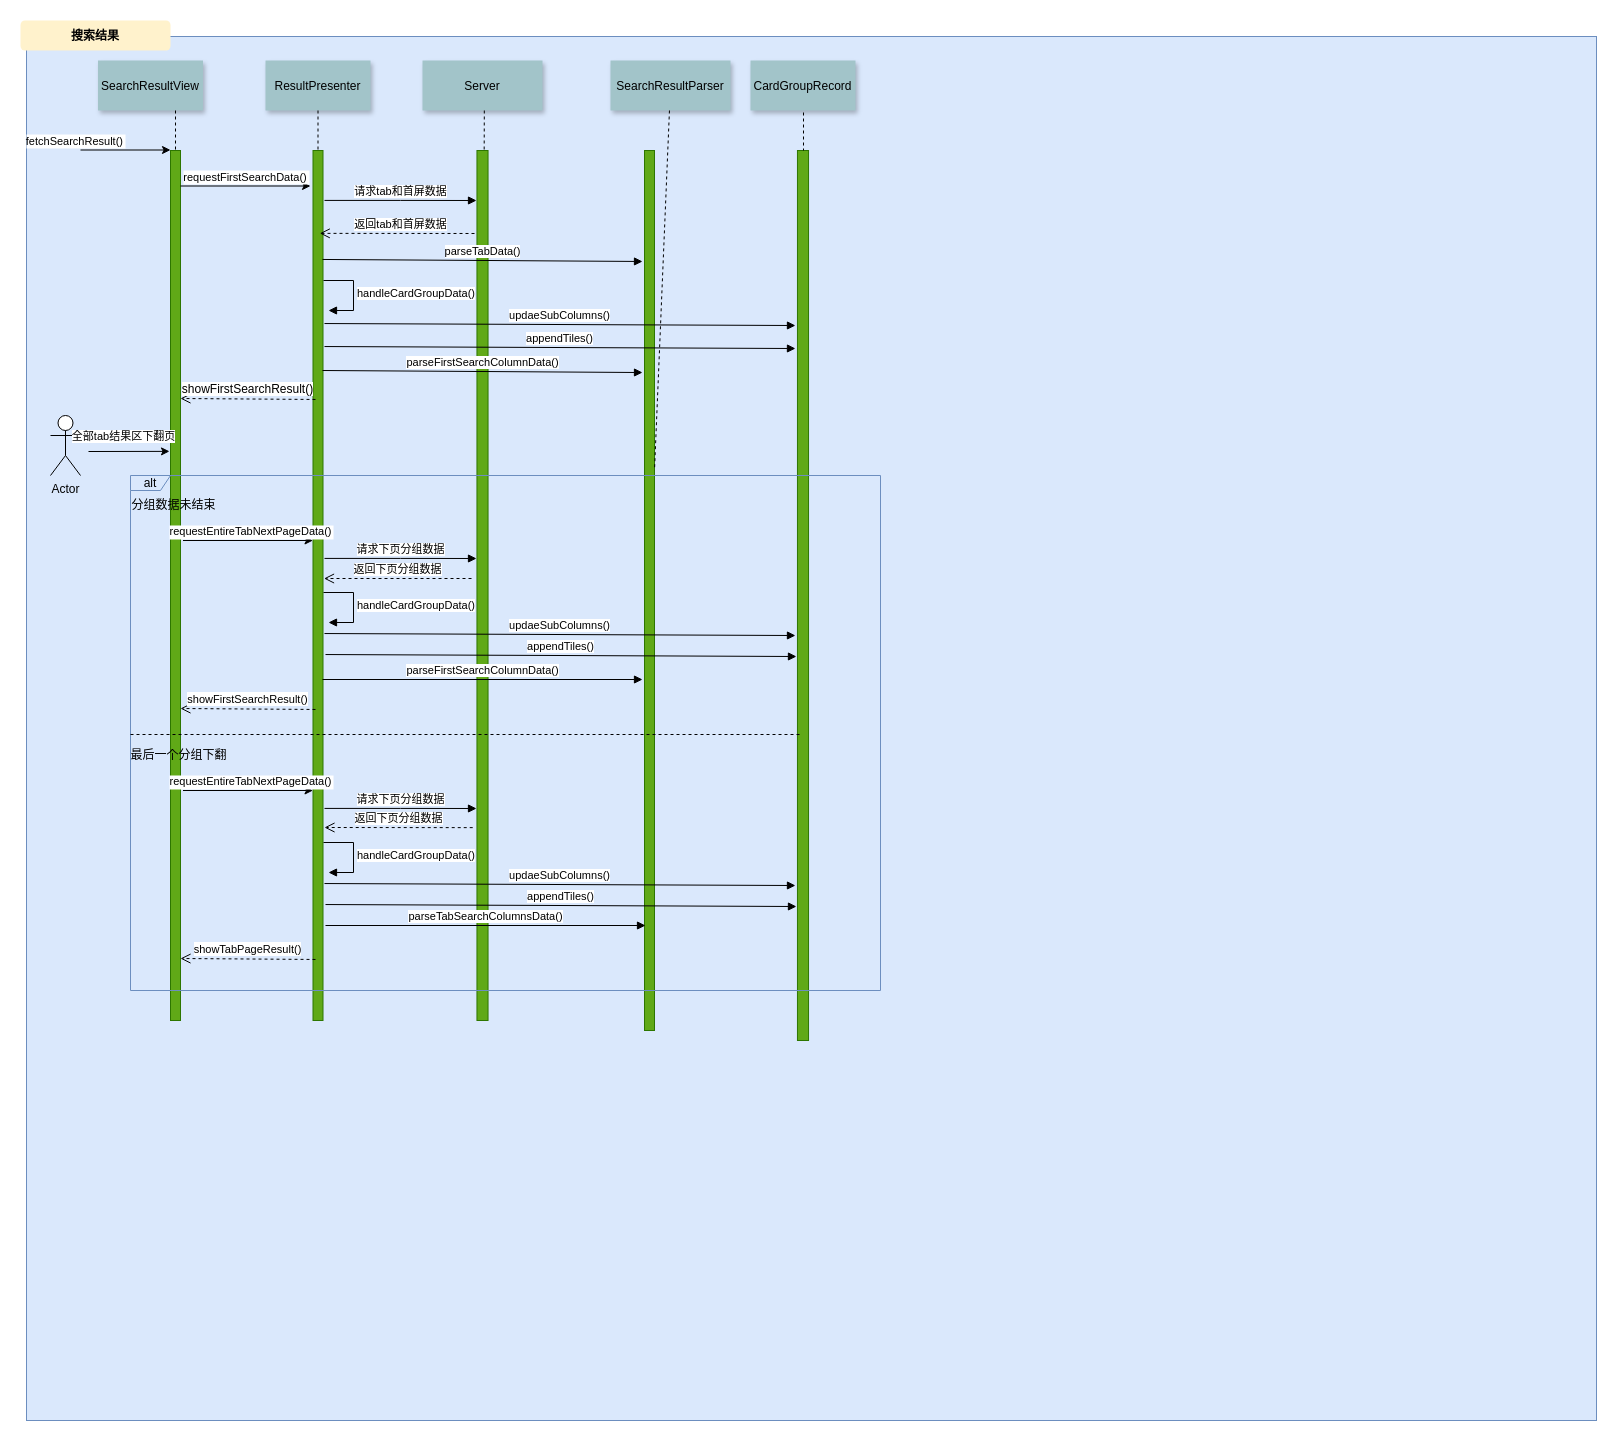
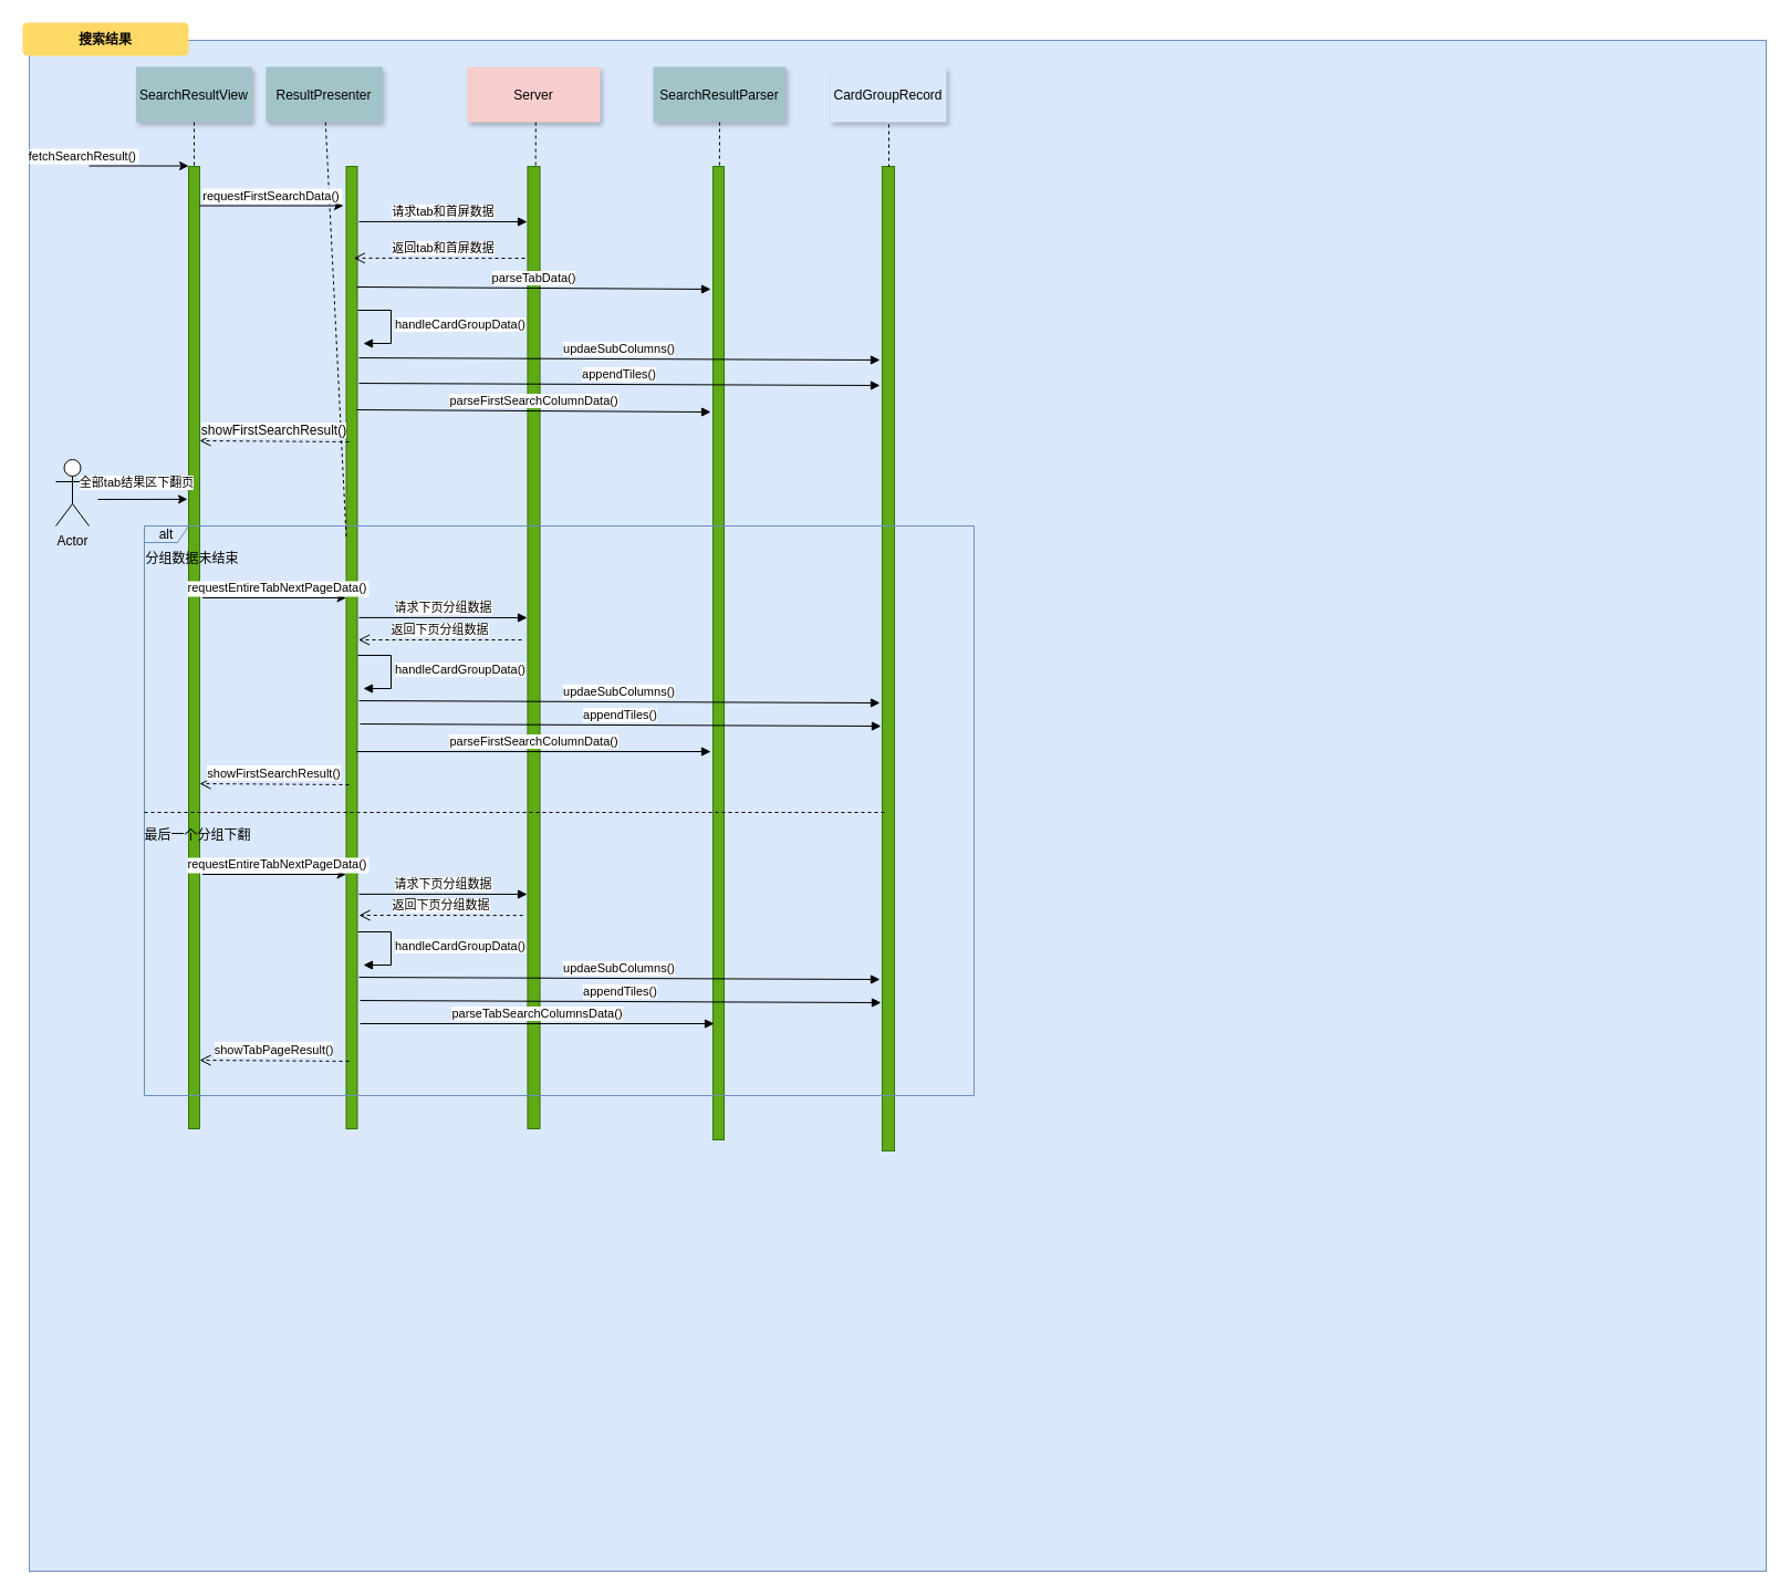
  <mxCell id="0" />
  <mxCell id="1" parent="0" />
  <mxCell id="2" value="" style="fillColor=#dae8fc;strokeColor=#6c8ebf;" parent="1" vertex="1"><mxGeometry x="26" y="36" width="1570" height="1384" as="geometry" /></mxCell>
  <mxCell id="3" value="" style="fillColor=#60a917;strokeColor=#2D7600;fontColor=#ffffff;" parent="1" vertex="1"><mxGeometry x="170" y="150" width="10" height="870" as="geometry" /></mxCell>
  <mxCell id="4" value="fetchSearchResult()" style="edgeStyle=none;verticalLabelPosition=top;verticalAlign=bottom;labelPosition=left;align=right" parent="1" edge="1"><mxGeometry x="110" y="49.5" width="100" height="100" as="geometry"><mxPoint x="80" y="149.5" as="sourcePoint" /><mxPoint x="170" y="149.5" as="targetPoint" /></mxGeometry></mxCell>
- <mxCell id="5" value="SearchResultView" style="shadow=1;fillColor=#A2C4C9;strokeColor=none" parent="1" vertex="1"><mxGeometry x="97.5" y="60" width="105" height="50" as="geometry" /></mxCell>
+ <mxCell id="5" value="SearchResultView" style="shadow=1;fillColor=#A2C4C9;strokeColor=none" parent="1" vertex="1"><mxGeometry x="122.5" y="60" width="105" height="50" as="geometry" /></mxCell>
  <mxCell id="6" value="" style="fillColor=#60a917;strokeColor=#2D7600;fontColor=#ffffff;" parent="1" vertex="1"><mxGeometry x="312.5" y="150" width="10" height="870" as="geometry" /></mxCell>
- <mxCell id="7" value="ResultPresenter" style="shadow=1;fillColor=#A2C4C9;strokeColor=none" parent="1" vertex="1"><mxGeometry x="265" y="60" width="105" height="50" as="geometry" /></mxCell>
+ <mxCell id="7" value="ResultPresenter" style="shadow=1;fillColor=#A2C4C9;strokeColor=none" parent="1" vertex="1"><mxGeometry x="240" y="60" width="105" height="50" as="geometry" /></mxCell>
  <mxCell id="8" value="" style="edgeStyle=none;endArrow=none;dashed=1" parent="1" source="7" target="6" edge="1"><mxGeometry x="272.335" y="165" width="100" height="100" as="geometry"><mxPoint x="317.259" y="110" as="sourcePoint" /><mxPoint x="317.576" y="165" as="targetPoint" /></mxGeometry></mxCell>
  <mxCell id="9" value="requestFirstSearchData()" style="edgeStyle=none;verticalLabelPosition=top;verticalAlign=bottom" parent="1" edge="1"><mxGeometry x="220" y="92" width="100" height="100" as="geometry"><mxPoint x="180" y="185.5" as="sourcePoint" /><mxPoint x="310" y="185.5" as="targetPoint" /></mxGeometry></mxCell>
- <mxCell id="10" value="Server" style="shadow=1;fillColor=#A2C4C9;strokeColor=none" parent="1" vertex="1"><mxGeometry x="422" y="60" width="120" height="50" as="geometry" /></mxCell>
+ <mxCell id="10" value="Server" style="shadow=1;fillColor=#f8cecc;strokeColor=none;" parent="1" vertex="1"><mxGeometry x="422" y="60" width="120" height="50" as="geometry" /></mxCell>
  <mxCell id="11" value="" style="fillColor=#60a917;strokeColor=#2D7600;fontColor=#ffffff;" parent="1" vertex="1"><mxGeometry x="644" y="150" width="10" height="880" as="geometry" /></mxCell>
- <mxCell id="12" value="SearchResultParser" style="shadow=1;fillColor=#A2C4C9;strokeColor=none" parent="1" vertex="1"><mxGeometry x="610" y="60" width="120" height="50" as="geometry" /></mxCell>
+ <mxCell id="12" value="SearchResultParser" style="shadow=1;fillColor=#A2C4C9;strokeColor=none" parent="1" vertex="1"><mxGeometry x="590" y="60" width="120" height="50" as="geometry" /></mxCell>
  <mxCell id="13" value="" style="edgeStyle=none;endArrow=none;dashed=1" parent="1" source="12" target="11" edge="1"><mxGeometry x="614.488" y="175.0" width="100" height="100" as="geometry"><mxPoint x="644.653" y="110" as="sourcePoint" /><mxPoint x="644.653" y="260" as="targetPoint" /></mxGeometry></mxCell>
  <mxCell id="14" value="" style="edgeStyle=elbowEdgeStyle;elbow=horizontal;endArrow=none;dashed=1" parent="1" source="5" target="3" edge="1"><mxGeometry x="230.0" y="310" width="100" height="100" as="geometry"><mxPoint x="200" y="410" as="sourcePoint" /><mxPoint x="300" y="310" as="targetPoint" /></mxGeometry></mxCell>
- <mxCell id="15" value="搜索结果" style="rounded=1;fontStyle=1;fillColor=#fff2cc;strokeColor=none;" parent="1" vertex="1"><mxGeometry x="20" y="20" width="150" height="30" as="geometry" /></mxCell>
- <mxCell id="16" value="CardGroupRecord" style="shadow=1;fillColor=#A2C4C9;strokeColor=none;" parent="1" vertex="1"><mxGeometry x="750" y="60" width="105" height="50" as="geometry" /></mxCell>
+ <mxCell id="15" value="搜索结果" style="rounded=1;fontStyle=1;fillColor=#FFD966;strokeColor=none" parent="1" vertex="1"><mxGeometry x="20" y="20" width="150" height="30" as="geometry" /></mxCell>
+ <mxCell id="16" value="CardGroupRecord" style="shadow=1;fillColor=#dae8fc;strokeColor=none;" parent="1" vertex="1"><mxGeometry x="750" y="60" width="105" height="50" as="geometry" /></mxCell>
  <mxCell id="17" value="" style="fillColor=#60a917;strokeColor=#2D7600;fontColor=#ffffff;" parent="1" vertex="1"><mxGeometry x="796.96" y="150" width="11.08" height="890" as="geometry" /></mxCell>
  <mxCell id="18" value="" style="edgeStyle=none;endArrow=none;dashed=1" parent="1" source="22" edge="1"><mxGeometry x="614.488" y="175.0" width="100" height="100" as="geometry"><mxPoint x="483.82" y="110" as="sourcePoint" /><mxPoint x="484" y="170" as="targetPoint" /></mxGeometry></mxCell>
  <mxCell id="19" value="请求tab和首屏数据" style="html=1;verticalAlign=bottom;endArrow=block;rounded=0;exitX=1.35;exitY=0.123;exitDx=0;exitDy=0;exitPerimeter=0;edgeStyle=elbowEdgeStyle;" parent="1" edge="1"><mxGeometry width="80" relative="1" as="geometry"><mxPoint x="324" y="199.921" as="sourcePoint" /><mxPoint x="476" y="200" as="targetPoint" /></mxGeometry></mxCell>
  <mxCell id="20" value="返回tab和首屏数据" style="html=1;verticalAlign=bottom;endArrow=open;dashed=1;endSize=8;curved=0;rounded=0;" parent="1" edge="1"><mxGeometry relative="1" as="geometry"><mxPoint x="319.28" y="232.86" as="targetPoint" /><mxPoint x="480" y="233" as="sourcePoint" /></mxGeometry></mxCell>
  <mxCell id="21" value="" style="edgeStyle=none;endArrow=none;dashed=1" parent="1" target="22" edge="1"><mxGeometry x="614.488" y="175.0" width="100" height="100" as="geometry"><mxPoint x="483.82" y="110" as="sourcePoint" /><mxPoint x="484" y="170" as="targetPoint" /></mxGeometry></mxCell>
  <mxCell id="22" value="" style="fillColor=#60a917;strokeColor=#2D7600;fontColor=#ffffff;" parent="1" vertex="1"><mxGeometry x="476.46" y="150" width="11.08" height="870" as="geometry" /></mxCell>
  <mxCell id="23" value="parseTabData()" style="html=1;verticalAlign=bottom;endArrow=block;curved=0;rounded=0;entryX=-0.5;entryY=0.586;entryDx=0;entryDy=0;entryPerimeter=0;exitX=0.85;exitY=0.454;exitDx=0;exitDy=0;exitPerimeter=0;" parent="1" edge="1"><mxGeometry width="80" relative="1" as="geometry"><mxPoint x="322" y="258.96" as="sourcePoint" /><mxPoint x="642" y="260.983" as="targetPoint" /></mxGeometry></mxCell>
  <mxCell id="24" value="handleCardGroupData()" style="html=1;align=left;spacingLeft=2;endArrow=block;rounded=0;edgeStyle=orthogonalEdgeStyle;curved=0;rounded=0;" parent="1" edge="1"><mxGeometry relative="1" as="geometry"><mxPoint x="323" y="280" as="sourcePoint" /><Array as="points"><mxPoint x="353" y="310" /></Array><mxPoint x="328" y="310" as="targetPoint" /></mxGeometry></mxCell>
  <mxCell id="25" value="updaeSubColumns()" style="html=1;verticalAlign=bottom;endArrow=block;curved=0;rounded=0;entryX=0;entryY=0.5;entryDx=0;entryDy=0;exitX=1.35;exitY=0.721;exitDx=0;exitDy=0;exitPerimeter=0;" parent="1" edge="1"><mxGeometry width="80" relative="1" as="geometry"><mxPoint x="324" y="323.04" as="sourcePoint" /><mxPoint x="794.96" y="325" as="targetPoint" /></mxGeometry></mxCell>
  <mxCell id="26" value="" style="edgeStyle=none;endArrow=none;dashed=1" parent="1" edge="1"><mxGeometry x="614.488" y="175.0" width="100" height="100" as="geometry"><mxPoint x="803" y="112" as="sourcePoint" /><mxPoint x="803" y="150" as="targetPoint" /></mxGeometry></mxCell>
  <mxCell id="27" value="appendTiles()" style="html=1;verticalAlign=bottom;endArrow=block;curved=0;rounded=0;entryX=0;entryY=0.5;entryDx=0;entryDy=0;exitX=1.35;exitY=0.721;exitDx=0;exitDy=0;exitPerimeter=0;" parent="1" edge="1"><mxGeometry width="80" relative="1" as="geometry"><mxPoint x="324" y="346.04" as="sourcePoint" /><mxPoint x="794.96" y="348" as="targetPoint" /></mxGeometry></mxCell>
  <mxCell id="28" value="parseFirstSearchColumnData()" style="html=1;verticalAlign=bottom;endArrow=block;curved=0;rounded=0;entryX=-0.5;entryY=0.586;entryDx=0;entryDy=0;entryPerimeter=0;exitX=0.85;exitY=0.454;exitDx=0;exitDy=0;exitPerimeter=0;" parent="1" edge="1"><mxGeometry width="80" relative="1" as="geometry"><mxPoint x="322" y="370" as="sourcePoint" /><mxPoint x="642" y="372.023" as="targetPoint" /></mxGeometry></mxCell>
  <mxCell id="29" value="showFirstSearchResult()" style="html=1;verticalAlign=bottom;endArrow=open;dashed=1;endSize=8;curved=0;rounded=0;strokeColor=default;align=center;fontFamily=Helvetica;fontSize=12;fontColor=default;labelBackgroundColor=default;exitX=0.25;exitY=0.553;exitDx=0;exitDy=0;exitPerimeter=0;" parent="1" edge="1"><mxGeometry relative="1" as="geometry"><mxPoint x="315" y="398.97" as="sourcePoint" /><mxPoint x="180" y="398" as="targetPoint" /></mxGeometry></mxCell>
  <mxCell id="30" value="Actor" style="shape=umlActor;verticalLabelPosition=bottom;verticalAlign=top;html=1;outlineConnect=0;" vertex="1" parent="1"><mxGeometry x="50" y="415" width="30" height="60" as="geometry" /></mxCell>
  <mxCell id="31" value="" style="endArrow=classic;html=1;rounded=0;entryX=0.1;entryY=0.679;entryDx=0;entryDy=0;entryPerimeter=0;" edge="1" parent="1"><mxGeometry width="50" height="50" relative="1" as="geometry"><mxPoint x="88" y="451" as="sourcePoint" /><mxPoint x="169" y="450.87" as="targetPoint" /></mxGeometry></mxCell>
  <mxCell id="32" value="全部tab结果区下翻页" style="edgeLabel;html=1;align=center;verticalAlign=middle;resizable=0;points=[];" vertex="1" connectable="0" parent="31"><mxGeometry x="0.012" relative="1" as="geometry"><mxPoint x="-6" y="-15" as="offset" /></mxGeometry></mxCell>
  <mxCell id="33" value="requestEntireTabNextPageData()" style="edgeStyle=none;verticalLabelPosition=top;verticalAlign=bottom" edge="1" parent="1"><mxGeometry width="100" height="100" as="geometry"><mxPoint x="182.5" y="540" as="sourcePoint" /><mxPoint x="312.5" y="540" as="targetPoint" /><mxPoint x="3" as="offset" /></mxGeometry></mxCell>
  <mxCell id="34" value="alt" style="shape=umlFrame;whiteSpace=wrap;html=1;pointerEvents=0;fillColor=#DAE8FC;strokeColor=#6c8ebf;width=40;height=15;" vertex="1" parent="1"><mxGeometry x="130" y="475" width="750" height="515" as="geometry" /></mxCell>
  <mxCell id="35" value="请求下页分组数据" style="html=1;verticalAlign=bottom;endArrow=block;rounded=0;exitX=1.35;exitY=0.123;exitDx=0;exitDy=0;exitPerimeter=0;edgeStyle=elbowEdgeStyle;" edge="1" parent="1"><mxGeometry width="80" relative="1" as="geometry"><mxPoint x="324" y="557.921" as="sourcePoint" /><mxPoint x="476" y="558" as="targetPoint" /></mxGeometry></mxCell>
  <mxCell id="36" value="返回下页分组数据" style="html=1;verticalAlign=bottom;endArrow=open;dashed=1;endSize=8;curved=0;rounded=0;" edge="1" parent="1"><mxGeometry relative="1" as="geometry"><mxPoint x="323.5" y="578" as="targetPoint" /><mxPoint x="471" y="578" as="sourcePoint" /></mxGeometry></mxCell>
  <mxCell id="37" value="&lt;font style=&quot;font-size: 11px;&quot;&gt;showFirstSearchResult()&lt;/font&gt;" style="html=1;verticalAlign=bottom;endArrow=open;dashed=1;endSize=8;curved=0;rounded=0;strokeColor=default;align=center;fontFamily=Helvetica;fontSize=12;fontColor=default;labelBackgroundColor=default;exitX=0.25;exitY=0.553;exitDx=0;exitDy=0;exitPerimeter=0;" edge="1" parent="1"><mxGeometry relative="1" as="geometry"><mxPoint x="315" y="708.97" as="sourcePoint" /><mxPoint x="180" y="708" as="targetPoint" /></mxGeometry></mxCell>
  <mxCell id="38" value="handleCardGroupData()" style="html=1;align=left;spacingLeft=2;endArrow=block;rounded=0;edgeStyle=orthogonalEdgeStyle;curved=0;rounded=0;" edge="1" parent="1"><mxGeometry relative="1" as="geometry"><mxPoint x="323" y="592" as="sourcePoint" /><Array as="points"><mxPoint x="353" y="622" /></Array><mxPoint x="328" y="622" as="targetPoint" /></mxGeometry></mxCell>
  <mxCell id="39" value="updaeSubColumns()" style="html=1;verticalAlign=bottom;endArrow=block;curved=0;rounded=0;entryX=0;entryY=0.5;entryDx=0;entryDy=0;exitX=1.35;exitY=0.721;exitDx=0;exitDy=0;exitPerimeter=0;" edge="1" parent="1"><mxGeometry x="-0.002" width="80" relative="1" as="geometry"><mxPoint x="324" y="633.04" as="sourcePoint" /><mxPoint x="794.96" y="635" as="targetPoint" /><mxPoint as="offset" /></mxGeometry></mxCell>
  <mxCell id="40" value="appendTiles()" style="html=1;verticalAlign=bottom;endArrow=block;curved=0;rounded=0;entryX=0;entryY=0.5;entryDx=0;entryDy=0;exitX=1.35;exitY=0.721;exitDx=0;exitDy=0;exitPerimeter=0;" edge="1" parent="1"><mxGeometry width="80" relative="1" as="geometry"><mxPoint x="325" y="654.04" as="sourcePoint" /><mxPoint x="795.96" y="656" as="targetPoint" /></mxGeometry></mxCell>
  <mxCell id="41" value="parseFirstSearchColumnData()" style="html=1;verticalAlign=bottom;endArrow=block;curved=0;rounded=0;entryX=-0.5;entryY=0.586;entryDx=0;entryDy=0;entryPerimeter=0;exitX=0.85;exitY=0.454;exitDx=0;exitDy=0;exitPerimeter=0;" edge="1" parent="1"><mxGeometry width="80" relative="1" as="geometry"><mxPoint x="322" y="679" as="sourcePoint" /><mxPoint x="642" y="679" as="targetPoint" /></mxGeometry></mxCell>
  <mxCell id="42" value="分组数据未结束" style="text;html=1;align=center;verticalAlign=middle;resizable=0;points=[];autosize=1;strokeColor=none;fillColor=none;" vertex="1" parent="1"><mxGeometry x="117.5" y="490" width="110" height="30" as="geometry" /></mxCell>
  <mxCell id="43" value="" style="line;strokeWidth=1;fillColor=none;align=left;verticalAlign=middle;spacingTop=-1;spacingLeft=3;spacingRight=3;rotatable=0;labelPosition=right;points=[];portConstraint=eastwest;strokeColor=inherit;dashed=1;" vertex="1" parent="1"><mxGeometry x="130" y="730" width="670" height="8" as="geometry" /></mxCell>
  <mxCell id="44" value="最后一个分组下翻" style="text;html=1;align=center;verticalAlign=middle;resizable=0;points=[];autosize=1;strokeColor=none;fillColor=none;" vertex="1" parent="1"><mxGeometry x="117.5" y="740" width="120" height="30" as="geometry" /></mxCell>
  <mxCell id="45" value="requestEntireTabNextPageData()" style="edgeStyle=none;verticalLabelPosition=top;verticalAlign=bottom" edge="1" parent="1"><mxGeometry width="100" height="100" as="geometry"><mxPoint x="182.5" y="790" as="sourcePoint" /><mxPoint x="312.5" y="790" as="targetPoint" /><mxPoint x="3" as="offset" /></mxGeometry></mxCell>
  <mxCell id="46" value="请求下页分组数据" style="html=1;verticalAlign=bottom;endArrow=block;rounded=0;exitX=1.35;exitY=0.123;exitDx=0;exitDy=0;exitPerimeter=0;edgeStyle=elbowEdgeStyle;" edge="1" parent="1"><mxGeometry width="80" relative="1" as="geometry"><mxPoint x="324" y="807.921" as="sourcePoint" /><mxPoint x="476" y="808" as="targetPoint" /></mxGeometry></mxCell>
  <mxCell id="47" value="返回下页分组数据" style="html=1;verticalAlign=bottom;endArrow=open;dashed=1;endSize=8;curved=0;rounded=0;" edge="1" parent="1"><mxGeometry relative="1" as="geometry"><mxPoint x="324" y="827" as="targetPoint" /><mxPoint x="472.22" y="827.14" as="sourcePoint" /></mxGeometry></mxCell>
  <mxCell id="48" value="handleCardGroupData()" style="html=1;align=left;spacingLeft=2;endArrow=block;rounded=0;edgeStyle=orthogonalEdgeStyle;curved=0;rounded=0;" edge="1" parent="1"><mxGeometry relative="1" as="geometry"><mxPoint x="323" y="842" as="sourcePoint" /><Array as="points"><mxPoint x="353" y="872" /></Array><mxPoint x="328" y="872" as="targetPoint" /></mxGeometry></mxCell>
  <mxCell id="49" value="updaeSubColumns()" style="html=1;verticalAlign=bottom;endArrow=block;curved=0;rounded=0;entryX=0;entryY=0.5;entryDx=0;entryDy=0;exitX=1.35;exitY=0.721;exitDx=0;exitDy=0;exitPerimeter=0;" edge="1" parent="1"><mxGeometry x="-0.002" width="80" relative="1" as="geometry"><mxPoint x="324" y="883.04" as="sourcePoint" /><mxPoint x="794.96" y="885" as="targetPoint" /><mxPoint as="offset" /></mxGeometry></mxCell>
  <mxCell id="50" value="appendTiles()" style="html=1;verticalAlign=bottom;endArrow=block;curved=0;rounded=0;entryX=0;entryY=0.5;entryDx=0;entryDy=0;exitX=1.35;exitY=0.721;exitDx=0;exitDy=0;exitPerimeter=0;" edge="1" parent="1"><mxGeometry width="80" relative="1" as="geometry"><mxPoint x="325" y="904.04" as="sourcePoint" /><mxPoint x="795.96" y="906" as="targetPoint" /></mxGeometry></mxCell>
  <mxCell id="51" value="parseTabSearchColumnsData()" style="html=1;verticalAlign=bottom;endArrow=block;curved=0;rounded=0;entryX=-0.5;entryY=0.586;entryDx=0;entryDy=0;entryPerimeter=0;exitX=0.85;exitY=0.454;exitDx=0;exitDy=0;exitPerimeter=0;" edge="1" parent="1"><mxGeometry width="80" relative="1" as="geometry"><mxPoint x="325" y="925" as="sourcePoint" /><mxPoint x="645" y="925" as="targetPoint" /></mxGeometry></mxCell>
  <mxCell id="52" value="&lt;font style=&quot;font-size: 11px;&quot;&gt;showTabPageResult()&lt;/font&gt;" style="html=1;verticalAlign=bottom;endArrow=open;dashed=1;endSize=8;curved=0;rounded=0;strokeColor=default;align=center;fontFamily=Helvetica;fontSize=12;fontColor=default;labelBackgroundColor=default;exitX=0.25;exitY=0.553;exitDx=0;exitDy=0;exitPerimeter=0;" edge="1" parent="1"><mxGeometry relative="1" as="geometry"><mxPoint x="315" y="958.97" as="sourcePoint" /><mxPoint x="180" y="958" as="targetPoint" /></mxGeometry></mxCell>
